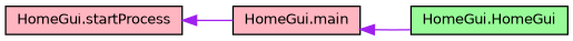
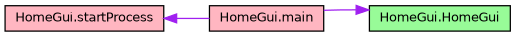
  digraph {
    rankdir=LR
    node [color=black fillcolor=lightpink fontname=Helvetica fontsize=10 shape=record style=filled]
    edge [color=purple dir=back fontname=Helvetica fontsize=10 labelfontname=Helvetica labelfontsize=10 style=solid]
    n1 [fontcolor=black height=0.2 label="HomeGui.startProcess" width=0.4]
    n2 [height=0.2 label="HomeGui.main" width=0.4]
    n3 [fillcolor=palegreen height=0.2 label="HomeGui.HomeGui" width=0.4]
    n1 -> n2
-   n2 -> n3
+   n3 -> n2
  }
